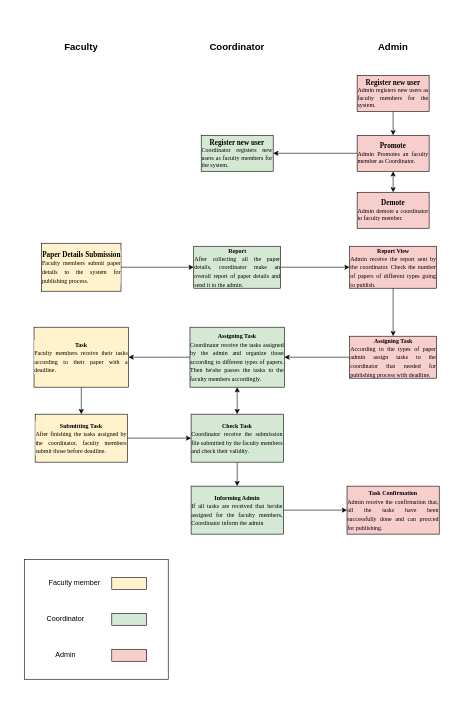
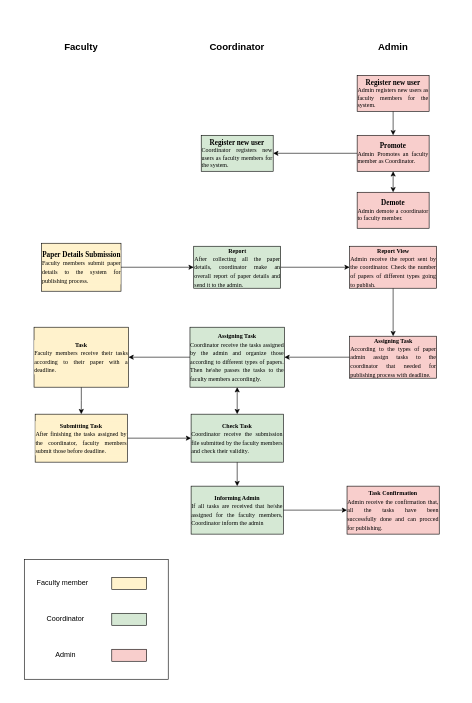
  <mxCell id="0" />
  <mxCell id="1" parent="0" />
  <mxCell id="2" value="" style="rounded=0;whiteSpace=wrap;html=1;labelBackgroundColor=#ffffff;strokeColor=none;" vertex="1" parent="1"><mxGeometry x="20" y="20" width="745" height="1130" as="geometry" /></mxCell>
  <mxCell id="3" value="&lt;h1&gt;&lt;font style=&quot;font-size: 16px&quot;&gt;Admin&lt;/font&gt;&lt;/h1&gt;" style="text;html=1;strokeColor=none;fillColor=none;spacing=5;spacingTop=-20;whiteSpace=wrap;overflow=hidden;rounded=0;align=center;" vertex="1" parent="1"><mxGeometry x="600" y="55" width="110" height="40" as="geometry" /></mxCell>
  <mxCell id="4" value="&lt;h1&gt;&lt;font style=&quot;font-size: 16px&quot;&gt;Coordinator&lt;/font&gt;&lt;/h1&gt;" style="text;html=1;strokeColor=none;fillColor=none;spacing=5;spacingTop=-20;whiteSpace=wrap;overflow=hidden;rounded=0;align=center;" vertex="1" parent="1"><mxGeometry x="320" y="55" width="150" height="40" as="geometry" /></mxCell>
  <mxCell id="5" value="&lt;h1&gt;&lt;font style=&quot;font-size: 16px&quot;&gt;Faculty&lt;/font&gt;&lt;/h1&gt;" style="text;html=1;strokeColor=none;fillColor=none;spacing=5;spacingTop=-20;whiteSpace=wrap;overflow=hidden;rounded=0;align=center;" vertex="1" parent="1"><mxGeometry x="80" y="55" width="110" height="40" as="geometry" /></mxCell>
  <mxCell id="6" value="" style="edgeStyle=orthogonalEdgeStyle;rounded=0;orthogonalLoop=1;jettySize=auto;html=1;" edge="1" parent="1" source="7" target="9"><mxGeometry relative="1" as="geometry" /></mxCell>
  <mxCell id="7" value="&lt;font face=&quot;Times New Roman&quot;&gt;&lt;b&gt;Paper Details Submission&lt;/b&gt;&lt;br&gt;&lt;div style=&quot;text-align: justify&quot;&gt;&lt;span style=&quot;font-size: 10px&quot;&gt;Faculty members submit paper details to the system for publishing process.&lt;/span&gt;&lt;/div&gt;&lt;/font&gt;" style="rounded=0;whiteSpace=wrap;html=1;labelBackgroundColor=#FFF2CC;fillColor=#FFF2CC;" vertex="1" parent="1"><mxGeometry x="68.75" y="405" width="132.5" height="80" as="geometry" /></mxCell>
  <mxCell id="8" value="" style="edgeStyle=orthogonalEdgeStyle;rounded=0;orthogonalLoop=1;jettySize=auto;html=1;" edge="1" parent="1" source="9" target="16"><mxGeometry relative="1" as="geometry" /></mxCell>
  <mxCell id="9" value="&lt;font face=&quot;Times New Roman&quot;&gt;&lt;b style=&quot;font-size: 10px&quot;&gt;Report&lt;/b&gt;&lt;br&gt;&lt;div style=&quot;text-align: justify&quot;&gt;&lt;span style=&quot;font-size: 10px&quot;&gt;After collecting all the paper details, coordinator make an overall report of paper details and send it to the admin.&lt;/span&gt;&lt;/div&gt;&lt;/font&gt;" style="whiteSpace=wrap;html=1;rounded=0;fillColor=#d5e8d4;" vertex="1" parent="1"><mxGeometry x="322.5" y="410" width="145" height="70" as="geometry" /></mxCell>
  <mxCell id="10" value="&lt;font face=&quot;Times New Roman&quot;&gt;&lt;b&gt;Register new user&lt;/b&gt;&lt;br&gt;&lt;div style=&quot;text-align: justify ; font-size: 10px&quot;&gt;&lt;span&gt;Coordinator registers new users as faculty members for the system.&lt;/span&gt;&lt;/div&gt;&lt;/font&gt;" style="rounded=0;whiteSpace=wrap;html=1;fillColor=#d5e8d4;" vertex="1" parent="1"><mxGeometry x="335" y="225" width="120" height="60" as="geometry" /></mxCell>
  <mxCell id="11" value="" style="edgeStyle=orthogonalEdgeStyle;rounded=0;orthogonalLoop=1;jettySize=auto;html=1;" edge="1" parent="1" source="12" target="14"><mxGeometry relative="1" as="geometry" /></mxCell>
  <mxCell id="12" value="&lt;font face=&quot;Times New Roman&quot;&gt;&lt;b&gt;Register new user&lt;/b&gt;&lt;br&gt;&lt;div style=&quot;text-align: justify ; font-size: 10px&quot;&gt;&lt;span&gt;Admin registers new users as faculty members for the system.&lt;/span&gt;&lt;/div&gt;&lt;/font&gt;" style="rounded=0;whiteSpace=wrap;html=1;fillColor=#f8cecc;" vertex="1" parent="1"><mxGeometry x="595" y="125" width="120" height="60" as="geometry" /></mxCell>
  <mxCell id="13" style="edgeStyle=orthogonalEdgeStyle;rounded=0;orthogonalLoop=1;jettySize=auto;html=1;" edge="1" parent="1" source="14" target="10"><mxGeometry relative="1" as="geometry" /></mxCell>
  <mxCell id="14" value="&lt;font face=&quot;Times New Roman&quot;&gt;&lt;b&gt;Promote&lt;/b&gt;&lt;br&gt;&lt;div style=&quot;text-align: justify ; font-size: 10px&quot;&gt;&lt;span&gt;Admin Promotes an faculty member as Coordinator.&lt;/span&gt;&lt;/div&gt;&lt;/font&gt;" style="rounded=0;whiteSpace=wrap;html=1;fillColor=#f8cecc;" vertex="1" parent="1"><mxGeometry x="595" y="225" width="120" height="60" as="geometry" /></mxCell>
  <mxCell id="15" value="" style="edgeStyle=orthogonalEdgeStyle;rounded=0;orthogonalLoop=1;jettySize=auto;html=1;" edge="1" parent="1" source="16" target="18"><mxGeometry relative="1" as="geometry" /></mxCell>
  <mxCell id="16" value="&lt;font face=&quot;Times New Roman&quot;&gt;&lt;b style=&quot;font-size: 10px&quot;&gt;Report View&lt;/b&gt;&lt;br&gt;&lt;div style=&quot;text-align: justify&quot;&gt;&lt;span style=&quot;font-size: 10px&quot;&gt;Admin receive&amp;nbsp;the report sent by the coordinator. Check the number of papers of different types going to publish.&lt;/span&gt;&lt;/div&gt;&lt;/font&gt;" style="whiteSpace=wrap;html=1;rounded=0;fillColor=#f8cecc;" vertex="1" parent="1"><mxGeometry x="582.5" y="410" width="145" height="70" as="geometry" /></mxCell>
  <mxCell id="17" value="" style="edgeStyle=orthogonalEdgeStyle;rounded=0;orthogonalLoop=1;jettySize=auto;html=1;" edge="1" parent="1" source="18" target="20"><mxGeometry relative="1" as="geometry" /></mxCell>
  <mxCell id="18" value="&lt;font face=&quot;Times New Roman&quot;&gt;&lt;span style=&quot;font-size: 10px&quot;&gt;&lt;b&gt;Assigning Task&lt;/b&gt;&lt;/span&gt;&lt;br&gt;&lt;div style=&quot;text-align: justify&quot;&gt;&lt;span style=&quot;font-size: 10px&quot;&gt;According to the types of paper admin assign tasks to the coordinator that needed for publishing process with deadline.&lt;/span&gt;&lt;/div&gt;&lt;/font&gt;" style="whiteSpace=wrap;html=1;rounded=0;fillColor=#f8cecc;" vertex="1" parent="1"><mxGeometry x="582.5" y="560" width="145" height="70" as="geometry" /></mxCell>
  <mxCell id="19" value="" style="edgeStyle=orthogonalEdgeStyle;rounded=0;orthogonalLoop=1;jettySize=auto;html=1;" edge="1" parent="1" source="20" target="22"><mxGeometry relative="1" as="geometry" /></mxCell>
  <mxCell id="20" value="&lt;font face=&quot;Times New Roman&quot;&gt;&lt;span style=&quot;font-size: 10px&quot;&gt;&lt;b&gt;Assigning Task&lt;/b&gt;&lt;/span&gt;&lt;br&gt;&lt;div style=&quot;text-align: justify&quot;&gt;&lt;span style=&quot;font-size: 10px&quot;&gt;Coordinator receive the tasks assigned by the admin and organize those according to different types of papers. Then he\she passes the tasks to the faculty members accordingly.&lt;/span&gt;&lt;/div&gt;&lt;/font&gt;" style="whiteSpace=wrap;html=1;rounded=0;fillColor=#d5e8d4;" vertex="1" parent="1"><mxGeometry x="316.25" y="545" width="157.5" height="100" as="geometry" /></mxCell>
  <mxCell id="21" value="" style="edgeStyle=orthogonalEdgeStyle;rounded=0;orthogonalLoop=1;jettySize=auto;html=1;" edge="1" parent="1" source="22" target="24"><mxGeometry relative="1" as="geometry" /></mxCell>
  <mxCell id="22" value="&lt;font face=&quot;Times New Roman&quot;&gt;&lt;span style=&quot;font-size: 10px&quot;&gt;&lt;b&gt;Task&lt;/b&gt;&lt;/span&gt;&lt;br&gt;&lt;div style=&quot;text-align: justify&quot;&gt;&lt;span style=&quot;font-size: 10px&quot;&gt;Faculty members receive their tasks according to their paper with a deadline.&lt;/span&gt;&lt;/div&gt;&lt;/font&gt;" style="whiteSpace=wrap;html=1;rounded=0;labelBackgroundColor=#FFF2CC;fillColor=#FFF2CC;" vertex="1" parent="1"><mxGeometry x="56.25" y="545" width="157.5" height="100" as="geometry" /></mxCell>
  <mxCell id="23" value="" style="edgeStyle=orthogonalEdgeStyle;rounded=0;orthogonalLoop=1;jettySize=auto;html=1;" edge="1" parent="1" source="24" target="26"><mxGeometry relative="1" as="geometry" /></mxCell>
  <mxCell id="24" value="&lt;font face=&quot;Times New Roman&quot;&gt;&lt;span style=&quot;font-size: 10px&quot;&gt;&lt;b&gt;Submitting Task&lt;/b&gt;&lt;/span&gt;&lt;br&gt;&lt;div style=&quot;text-align: justify&quot;&gt;&lt;span style=&quot;font-size: 10px&quot;&gt;After finishing the tasks assigned by the coordinator, faculty members submit those before deadline.&lt;/span&gt;&lt;/div&gt;&lt;/font&gt;" style="whiteSpace=wrap;html=1;rounded=0;labelBackgroundColor=#FFF2CC;fillColor=#FFF2CC;" vertex="1" parent="1"><mxGeometry x="58.13" y="690" width="153.75" height="80" as="geometry" /></mxCell>
  <mxCell id="25" value="" style="edgeStyle=orthogonalEdgeStyle;rounded=0;orthogonalLoop=1;jettySize=auto;html=1;" edge="1" parent="1" source="26" target="28"><mxGeometry relative="1" as="geometry" /></mxCell>
  <mxCell id="26" value="&lt;font face=&quot;Times New Roman&quot;&gt;&lt;span style=&quot;font-size: 10px&quot;&gt;&lt;b&gt;Check Task&lt;/b&gt;&lt;/span&gt;&lt;br&gt;&lt;div style=&quot;text-align: justify&quot;&gt;&lt;span style=&quot;font-size: 10px&quot;&gt;Coordinator receive the submission file submitted by the faculty members and check their validity.&lt;/span&gt;&lt;/div&gt;&lt;/font&gt;" style="whiteSpace=wrap;html=1;rounded=0;fillColor=#d5e8d4;" vertex="1" parent="1"><mxGeometry x="318.12" y="690" width="153.75" height="80" as="geometry" /></mxCell>
  <mxCell id="27" value="" style="edgeStyle=orthogonalEdgeStyle;rounded=0;orthogonalLoop=1;jettySize=auto;html=1;" edge="1" parent="1" source="28" target="30"><mxGeometry relative="1" as="geometry" /></mxCell>
  <mxCell id="28" value="&lt;font face=&quot;Times New Roman&quot;&gt;&lt;span style=&quot;font-size: 10px&quot;&gt;&lt;b&gt;Informing Admin&lt;/b&gt;&lt;/span&gt;&lt;br&gt;&lt;div style=&quot;text-align: justify&quot;&gt;&lt;span style=&quot;font-size: 10px&quot;&gt;If all tasks are received that he/she assigned for the faculty members, Coordinator inform the admin&lt;/span&gt;&lt;/div&gt;&lt;/font&gt;" style="whiteSpace=wrap;html=1;rounded=0;fillColor=#d5e8d4;" vertex="1" parent="1"><mxGeometry x="318.13" y="810" width="153.75" height="80" as="geometry" /></mxCell>
  <mxCell id="29" value="" style="endArrow=classic;startArrow=classic;html=1;" edge="1" parent="1" source="26" target="20"><mxGeometry width="50" height="50" relative="1" as="geometry"><mxPoint x="510" y="710" as="sourcePoint" /><mxPoint x="560" y="660" as="targetPoint" /></mxGeometry></mxCell>
  <mxCell id="30" value="&lt;font face=&quot;Times New Roman&quot;&gt;&lt;span style=&quot;font-size: 10px&quot;&gt;&lt;b&gt;Task Confirmation&lt;/b&gt;&lt;/span&gt;&lt;br&gt;&lt;div style=&quot;text-align: justify&quot;&gt;&lt;span style=&quot;font-size: 10px&quot;&gt;Admin receive the confirmation that, all the tasks have been successfully&amp;nbsp;done and can procced for publishing.&lt;/span&gt;&lt;/div&gt;&lt;/font&gt;" style="whiteSpace=wrap;html=1;rounded=0;fillColor=#f8cecc;" vertex="1" parent="1"><mxGeometry x="578.12" y="810" width="153.75" height="80" as="geometry" /></mxCell>
  <mxCell id="31" value="&lt;font face=&quot;Times New Roman&quot;&gt;&lt;b&gt;Demote&lt;/b&gt;&lt;br&gt;&lt;div style=&quot;text-align: justify ; font-size: 10px&quot;&gt;Admin demote a coordinator to faculty member.&lt;/div&gt;&lt;/font&gt;" style="rounded=0;whiteSpace=wrap;html=1;fillColor=#f8cecc;" vertex="1" parent="1"><mxGeometry x="595" y="320" width="120" height="60" as="geometry" /></mxCell>
  <mxCell id="32" value="" style="endArrow=classic;startArrow=classic;html=1;" edge="1" parent="1" source="31" target="14"><mxGeometry width="50" height="50" relative="1" as="geometry"><mxPoint x="520" y="350" as="sourcePoint" /><mxPoint x="570" y="300" as="targetPoint" /></mxGeometry></mxCell>
- <mxCell id="33" value="Faculty member" style="text;html=1;strokeColor=none;fillColor=none;align=center;verticalAlign=middle;whiteSpace=wrap;rounded=0;labelBackgroundColor=#FFFFFF;" vertex="1" parent="1"><mxGeometry x="74" y="962" width="100" height="20" as="geometry" /></mxCell>
+ <mxCell id="33" value="Faculty member" style="text;html=1;strokeColor=none;fillColor=none;align=center;verticalAlign=middle;whiteSpace=wrap;rounded=0;labelBackgroundColor=#FFFFFF;" vertex="1" parent="1"><mxGeometry x="54" y="962" width="100" height="20" as="geometry" /></mxCell>
  <mxCell id="34" value="" style="rounded=0;whiteSpace=wrap;html=1;labelBackgroundColor=#FFFFFF;fillColor=#FFF2CC;" vertex="1" parent="1"><mxGeometry x="185.88" y="962" width="58.12" height="20" as="geometry" /></mxCell>
  <mxCell id="35" value="Coordinator" style="text;html=1;strokeColor=none;fillColor=none;align=center;verticalAlign=middle;whiteSpace=wrap;rounded=0;labelBackgroundColor=#FFFFFF;" vertex="1" parent="1"><mxGeometry x="59" y="1022" width="100" height="20" as="geometry" /></mxCell>
  <mxCell id="36" value="Admin" style="text;html=1;strokeColor=none;fillColor=none;align=center;verticalAlign=middle;whiteSpace=wrap;rounded=0;labelBackgroundColor=#FFFFFF;" vertex="1" parent="1"><mxGeometry x="59" y="1082" width="100" height="20" as="geometry" /></mxCell>
  <mxCell id="37" value="" style="rounded=0;whiteSpace=wrap;html=1;labelBackgroundColor=#FFFFFF;fillColor=#d5e8d4;" vertex="1" parent="1"><mxGeometry x="185.88" y="1022" width="58.12" height="20" as="geometry" /></mxCell>
  <mxCell id="38" value="" style="rounded=0;whiteSpace=wrap;html=1;labelBackgroundColor=#FFFFFF;fillColor=#f8cecc;" vertex="1" parent="1"><mxGeometry x="185.88" y="1082" width="58.12" height="20" as="geometry" /></mxCell>
  <mxCell id="39" value="" style="rounded=0;whiteSpace=wrap;html=1;labelBackgroundColor=#FFFFFF;fillColor=none;" vertex="1" parent="1"><mxGeometry x="40" y="932" width="240" height="200" as="geometry" /></mxCell>
